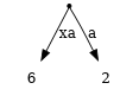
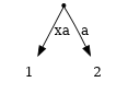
  digraph {
    node [shape=plaintext]
    0 [shape=point]
-   1 [label=6]
+   1
    2
    0 -> 1 [label=xa]
    0 -> 2 [label=a]
  }
